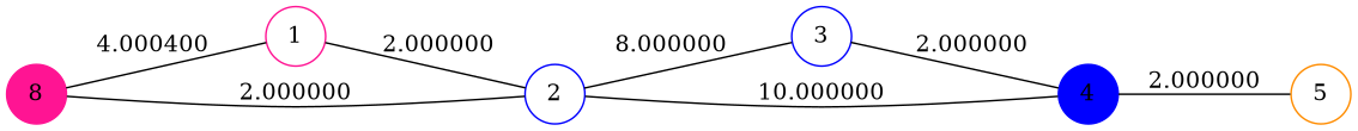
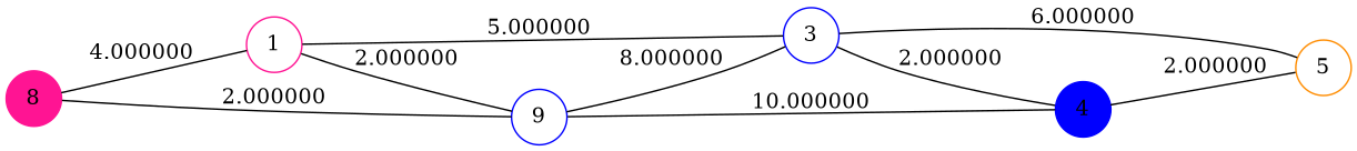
  graph {
    rankdir=LR
    node [color=blue shape=circle]
    n1 [color=deeppink label=8 style=filled]
    n2 [color=deeppink label=1]
-   n3 [label=2]
+   n3 [label=9]
    n4 [label=3]
    n5 [label=4 style=filled]
    n6 [color=darkorange label=5]
-   n1 -- n2 [label=4.000400]
+   n1 -- n2 [label=4.000000]
    n1 -- n3 [label=2.000000]
    n2 -- n3 [label=2.000000]
+   n2 -- n4 [label=5.000000]
    n3 -- n4 [label=8.000000]
    n3 -- n5 [label=10.000000]
    n4 -- n5 [label=2.000000]
+   n4 -- n6 [label=6.000000]
    n5 -- n6 [label=2.000000]
  }
